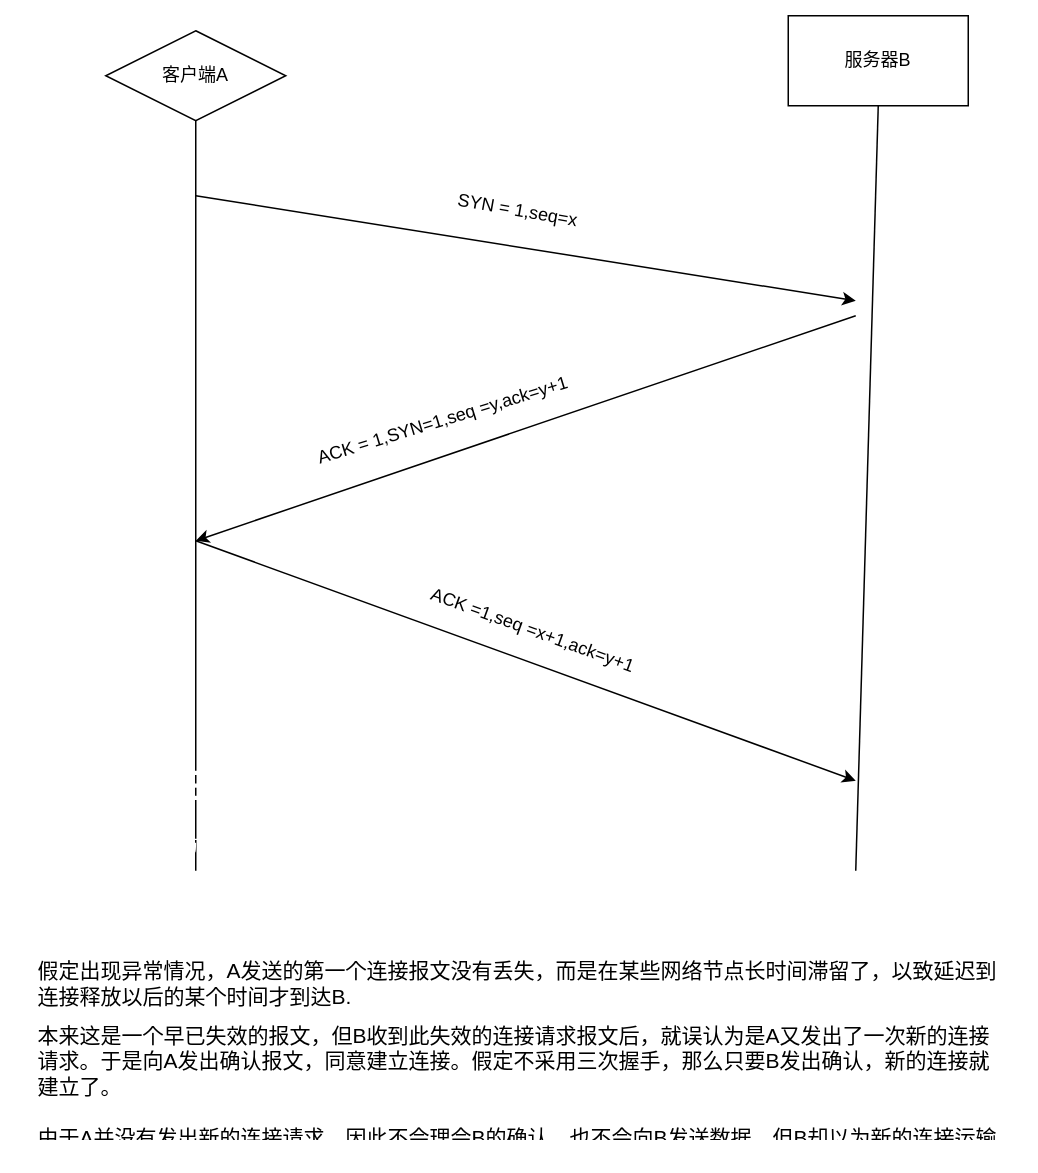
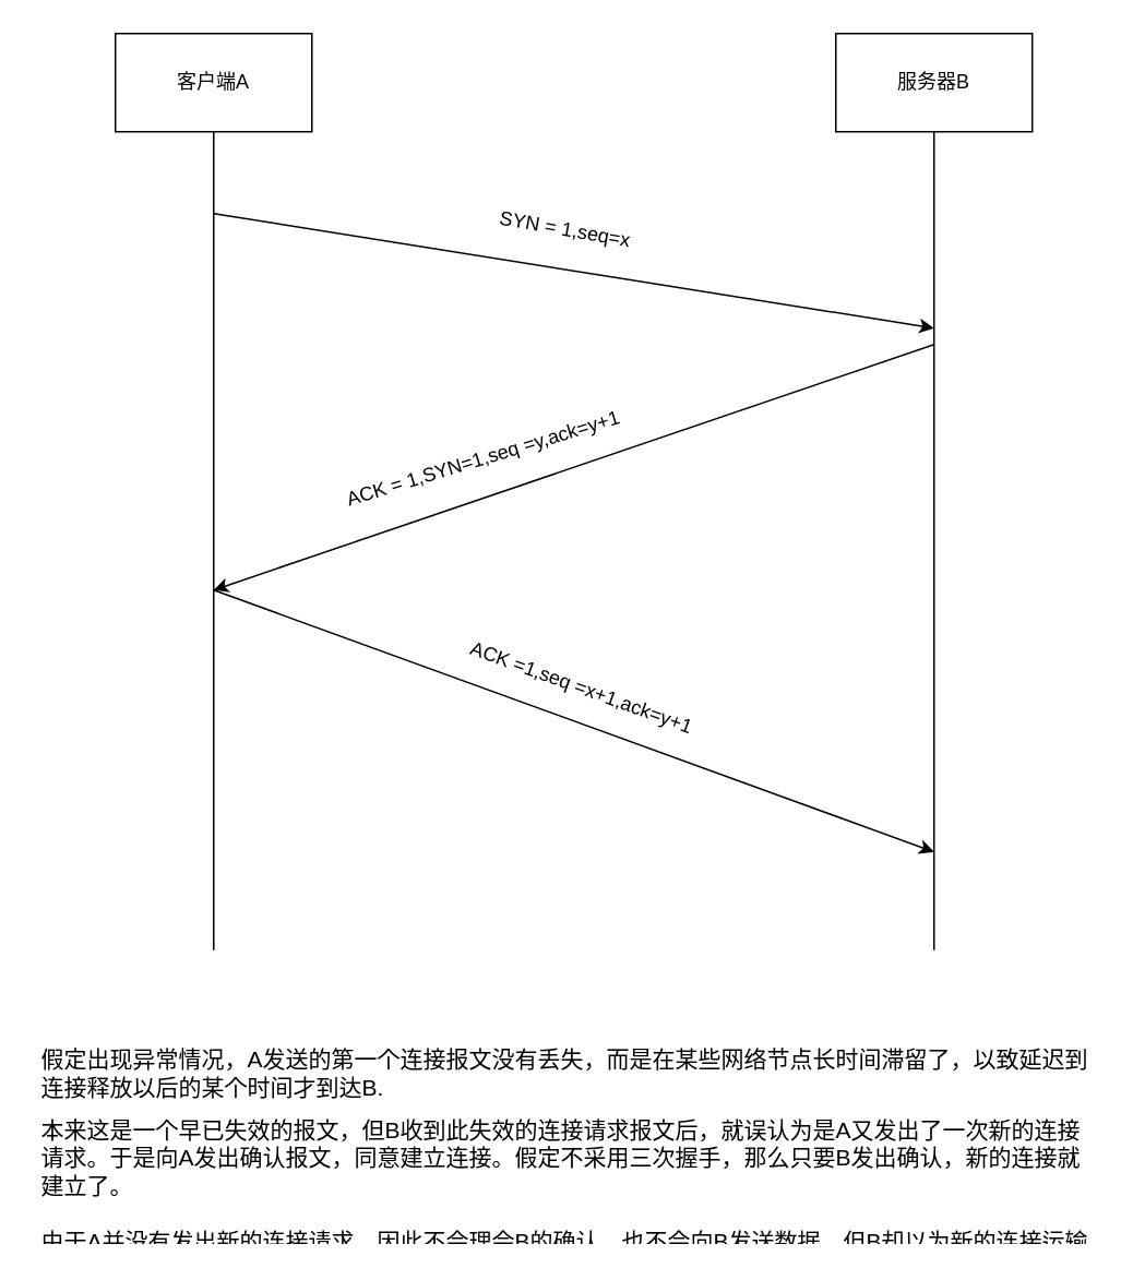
  <mxCell id="0" />
  <mxCell id="1" parent="0" />
- <mxCell id="2" value="客户端A" style="rhombus;whiteSpace=wrap;html=1;" vertex="1" parent="1"><mxGeometry x="70" y="20" width="120" height="60" as="geometry" /></mxCell>
- <mxCell id="3" value="服务器B&lt;br&gt;" style="rounded=0;whiteSpace=wrap;html=1;" vertex="1" parent="1"><mxGeometry x="525" y="10" width="120" height="60" as="geometry" /></mxCell>
+ <mxCell id="2" value="客户端A" style="rounded=0;whiteSpace=wrap;html=1;" vertex="1" parent="1"><mxGeometry x="70" y="20" width="120" height="60" as="geometry" /></mxCell>
+ <mxCell id="3" value="服务器B&lt;br&gt;" style="rounded=0;whiteSpace=wrap;html=1;" vertex="1" parent="1"><mxGeometry x="510" y="20" width="120" height="60" as="geometry" /></mxCell>
  <mxCell id="4" value="" style="endArrow=none;html=1;entryX=0.5;entryY=1;entryDx=0;entryDy=0;" edge="1" parent="1" target="2"><mxGeometry width="50" height="50" relative="1" as="geometry"><mxPoint x="130" y="580" as="sourcePoint" /><mxPoint x="420" y="290" as="targetPoint" /></mxGeometry></mxCell>
  <mxCell id="5" value="" style="endArrow=none;html=1;entryX=0.5;entryY=1;entryDx=0;entryDy=0;" edge="1" parent="1" target="3"><mxGeometry width="50" height="50" relative="1" as="geometry"><mxPoint x="570" y="580" as="sourcePoint" /><mxPoint x="610" y="160" as="targetPoint" /></mxGeometry></mxCell>
  <mxCell id="6" value="" style="endArrow=classic;html=1;" edge="1" parent="1"><mxGeometry width="50" height="50" relative="1" as="geometry"><mxPoint x="130" y="130" as="sourcePoint" /><mxPoint x="570" y="200" as="targetPoint" /></mxGeometry></mxCell>
  <mxCell id="7" value="SYN = 1,seq=x" style="text;html=1;strokeColor=none;fillColor=none;align=center;verticalAlign=middle;whiteSpace=wrap;rounded=0;rotation=10;" vertex="1" parent="1"><mxGeometry x="210" y="130" width="270" height="20" as="geometry" /></mxCell>
  <mxCell id="8" value="" style="endArrow=classic;html=1;" edge="1" parent="1"><mxGeometry width="50" height="50" relative="1" as="geometry"><mxPoint x="570" y="210" as="sourcePoint" /><mxPoint x="130" y="360" as="targetPoint" /></mxGeometry></mxCell>
  <mxCell id="9" value="ACK = 1,SYN=1,seq =y,ack=y+1" style="text;html=1;strokeColor=none;fillColor=none;align=center;verticalAlign=middle;whiteSpace=wrap;rounded=0;rotation=-17;" vertex="1" parent="1"><mxGeometry x="130" y="270" width="330" height="20" as="geometry" /></mxCell>
  <mxCell id="10" value="" style="endArrow=classic;html=1;" edge="1" parent="1"><mxGeometry width="50" height="50" relative="1" as="geometry"><mxPoint x="130" y="360" as="sourcePoint" /><mxPoint x="570" y="520" as="targetPoint" /></mxGeometry></mxCell>
  <mxCell id="11" value="ACK =1,seq =x+1,ack=y+1" style="text;html=1;strokeColor=none;fillColor=none;align=center;verticalAlign=middle;whiteSpace=wrap;rounded=0;rotation=20;" vertex="1" parent="1"><mxGeometry x="210" y="410" width="290" height="20" as="geometry" /></mxCell>
- <mxCell id="12" value="&lt;h1&gt;&lt;font color=&quot;#ffffff&quot;&gt;三次握手原因：&lt;/font&gt;&lt;/h1&gt;&lt;div&gt;&lt;font color=&quot;#ffffff&quot;&gt;防止已经失效的客户端报文突然又传送到服务器，导致错误&lt;/font&gt;&lt;/div&gt;" style="text;html=1;strokeColor=none;fillColor=none;spacing=5;spacingTop=-20;whiteSpace=wrap;overflow=hidden;rounded=0;" vertex="1" parent="1"><mxGeometry x="115" y="505" width="370" height="120" as="geometry" /></mxCell>
+ <mxCell id="12" value="&lt;h1&gt;&lt;font color=&quot;#ffffff&quot;&gt;三次握手原因：&lt;/font&gt;&lt;/h1&gt;&lt;div&gt;&lt;font color=&quot;#ffffff&quot;&gt;防止已经失效的客户端报文突然又传送到服务器，导致错误&lt;/font&gt;&lt;/div&gt;" style="text;html=1;strokeColor=none;fillColor=none;spacing=5;spacingTop=-20;whiteSpace=wrap;overflow=hidden;rounded=0;" vertex="1" parent="1"><mxGeometry x="160" y="500" width="370" height="120" as="geometry" /></mxCell>
  <mxCell id="13" value="&lt;h1 style=&quot;font-size: 14px&quot;&gt;&lt;font style=&quot;font-size: 14px ; font-weight: normal&quot;&gt;假定出现异常情况，A发送的第一个连接报文没有丢失，而是在某些网络节点长时间滞留了，以致延迟到连接释放以后的某个时间才到达B.&lt;/font&gt;&lt;/h1&gt;&lt;div style=&quot;font-size: 14px&quot;&gt;&lt;font style=&quot;font-size: 14px&quot;&gt;本来这是一个早已失效的报文，但B收到此失效的连接请求报文后，就误认为是A又发出了一次新的连接请求。于是向A发出确认报文，同意建立连接。假定不采用三次握手，那么只要B发出确认，新的连接就建立了。&lt;/font&gt;&lt;/div&gt;&lt;div style=&quot;font-size: 14px&quot;&gt;&lt;font style=&quot;font-size: 14px&quot;&gt;&lt;br&gt;&lt;/font&gt;&lt;/div&gt;&lt;div style=&quot;font-size: 14px&quot;&gt;&lt;font style=&quot;font-size: 14px&quot;&gt;由于A并没有发出新的连接请求，因此不会理会B的确认，也不会向B发送数据。但B却以为新的连接运输连接已经建立了，并一直等待A发来数据。B的许多资源就这样白白浪费了。&lt;/font&gt;&lt;/div&gt;" style="text;html=1;strokeColor=none;fillColor=none;spacing=5;spacingTop=-20;whiteSpace=wrap;overflow=hidden;rounded=0;" vertex="1" parent="1"><mxGeometry x="20" y="640" width="650" height="120" as="geometry" /></mxCell>
